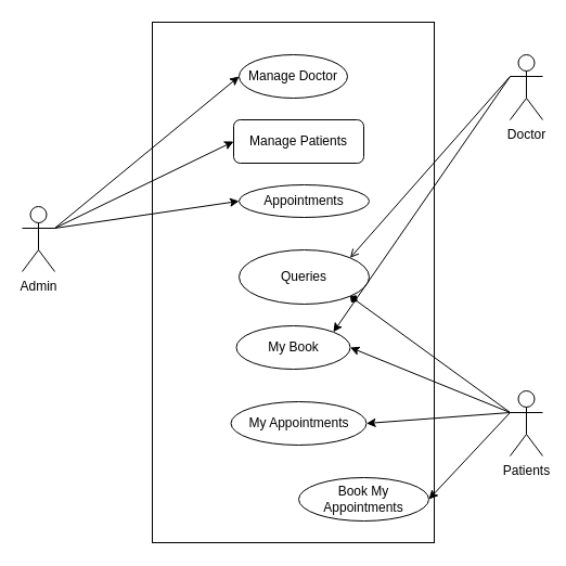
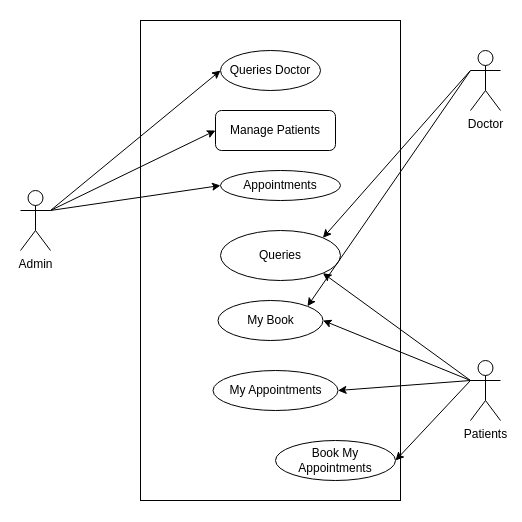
  <mxCell id="0" />
  <mxCell id="1" parent="0" />
  <mxCell id="2" value="" style="rounded=0;whiteSpace=wrap;html=1;" vertex="1" parent="1"><mxGeometry x="140" y="20" width="260" height="480" as="geometry" /></mxCell>
- <mxCell id="3" value="Manage Doctor" style="ellipse;whiteSpace=wrap;html=1;" vertex="1" parent="1"><mxGeometry x="220" y="50" width="100" height="40" as="geometry" /></mxCell>
+ <mxCell id="3" value="Queries Doctor" style="ellipse;whiteSpace=wrap;html=1;" vertex="1" parent="1"><mxGeometry x="220" y="50" width="100" height="40" as="geometry" /></mxCell>
  <mxCell id="4" value="Admin" style="shape=umlActor;verticalLabelPosition=bottom;verticalAlign=top;html=1;outlineConnect=0;" vertex="1" parent="1"><mxGeometry x="20" y="190" width="30" height="60" as="geometry" /></mxCell>
  <mxCell id="5" value="Doctor" style="shape=umlActor;verticalLabelPosition=bottom;verticalAlign=top;html=1;outlineConnect=0;" vertex="1" parent="1"><mxGeometry x="470" y="50" width="30" height="60" as="geometry" /></mxCell>
  <mxCell id="6" value="Patients" style="shape=umlActor;verticalLabelPosition=bottom;verticalAlign=top;html=1;outlineConnect=0;" vertex="1" parent="1"><mxGeometry x="470" y="360" width="30" height="60" as="geometry" /></mxCell>
  <mxCell id="7" value="Appointments" style="ellipse;whiteSpace=wrap;html=1;" vertex="1" parent="1"><mxGeometry x="220" y="170" width="120" height="30" as="geometry" /></mxCell>
  <mxCell id="8" value="Manage Patients" style="whiteSpace=wrap;html=1;rounded=1;" vertex="1" parent="1"><mxGeometry x="215" y="110" width="120" height="40" as="geometry" /></mxCell>
  <mxCell id="9" value="Queries" style="ellipse;whiteSpace=wrap;html=1;" vertex="1" parent="1"><mxGeometry x="220" y="230" width="120" height="50" as="geometry" /></mxCell>
  <mxCell id="10" value="Book My Appointments" style="ellipse;whiteSpace=wrap;html=1;" vertex="1" parent="1"><mxGeometry x="275" y="440" width="120" height="40" as="geometry" /></mxCell>
  <mxCell id="11" value="" style="endArrow=classic;html=1;entryX=1;entryY=0.5;entryDx=0;entryDy=0;exitX=0;exitY=0.333;exitDx=0;exitDy=0;exitPerimeter=0;" edge="1" parent="1" source="6" target="10"><mxGeometry width="50" height="50" relative="1" as="geometry"><mxPoint x="220" y="250" as="sourcePoint" /><mxPoint x="270" y="200" as="targetPoint" /></mxGeometry></mxCell>
  <mxCell id="12" value="My Appointments" style="ellipse;whiteSpace=wrap;html=1;" vertex="1" parent="1"><mxGeometry x="212.5" y="370" width="125" height="40" as="geometry" /></mxCell>
- <mxCell id="13" value="" style="endArrow=open;html=1;entryX=1;entryY=0;entryDx=0;entryDy=0;exitX=0;exitY=0.333;exitDx=0;exitDy=0;exitPerimeter=0;" edge="1" parent="1" source="5" target="9"><mxGeometry width="50" height="50" relative="1" as="geometry"><mxPoint x="220" y="250" as="sourcePoint" /><mxPoint x="270" y="200" as="targetPoint" /></mxGeometry></mxCell>
+ <mxCell id="13" value="" style="endArrow=classic;html=1;entryX=1;entryY=0;entryDx=0;entryDy=0;exitX=0;exitY=0.333;exitDx=0;exitDy=0;exitPerimeter=0;" edge="1" parent="1" source="5" target="9"><mxGeometry width="50" height="50" relative="1" as="geometry"><mxPoint x="220" y="250" as="sourcePoint" /><mxPoint x="270" y="200" as="targetPoint" /></mxGeometry></mxCell>
  <mxCell id="14" value="" style="endArrow=classic;html=1;entryX=1;entryY=0.5;entryDx=0;entryDy=0;" edge="1" parent="1" target="12"><mxGeometry width="50" height="50" relative="1" as="geometry"><mxPoint x="470" y="380" as="sourcePoint" /><mxPoint x="341" y="350" as="targetPoint" /></mxGeometry></mxCell>
  <mxCell id="15" value="My Book" style="ellipse;whiteSpace=wrap;html=1;" vertex="1" parent="1"><mxGeometry x="217.5" y="300" width="105" height="40" as="geometry" /></mxCell>
  <mxCell id="16" value="" style="endArrow=classic;html=1;entryX=1;entryY=0;entryDx=0;entryDy=0;" edge="1" parent="1" target="15"><mxGeometry width="50" height="50" relative="1" as="geometry"><mxPoint x="470" y="70" as="sourcePoint" /><mxPoint x="320" y="200" as="targetPoint" /></mxGeometry></mxCell>
  <mxCell id="17" value="" style="endArrow=classic;html=1;entryX=1;entryY=0.5;entryDx=0;entryDy=0;" edge="1" parent="1" target="15"><mxGeometry width="50" height="50" relative="1" as="geometry"><mxPoint x="470" y="380" as="sourcePoint" /><mxPoint x="320" y="200" as="targetPoint" /></mxGeometry></mxCell>
  <mxCell id="18" value="" style="endArrow=classic;html=1;entryX=0;entryY=0.5;entryDx=0;entryDy=0;exitX=1;exitY=0.333;exitDx=0;exitDy=0;exitPerimeter=0;" edge="1" parent="1" source="4" target="3"><mxGeometry width="50" height="50" relative="1" as="geometry"><mxPoint x="270" y="250" as="sourcePoint" /><mxPoint x="320" y="200" as="targetPoint" /></mxGeometry></mxCell>
  <mxCell id="19" value="" style="endArrow=classic;html=1;entryX=0;entryY=0.5;entryDx=0;entryDy=0;exitX=1;exitY=0.333;exitDx=0;exitDy=0;exitPerimeter=0;" edge="1" parent="1" source="4" target="8"><mxGeometry width="50" height="50" relative="1" as="geometry"><mxPoint x="50" y="220" as="sourcePoint" /><mxPoint x="320" y="200" as="targetPoint" /></mxGeometry></mxCell>
  <mxCell id="20" value="" style="endArrow=classic;html=1;entryX=0;entryY=0.5;entryDx=0;entryDy=0;exitX=1;exitY=0.333;exitDx=0;exitDy=0;exitPerimeter=0;" edge="1" parent="1" source="4" target="7"><mxGeometry width="50" height="50" relative="1" as="geometry"><mxPoint x="40" y="290" as="sourcePoint" /><mxPoint x="90" y="240" as="targetPoint" /></mxGeometry></mxCell>
- <mxCell id="21" value="" style="endArrow=diamond;html=1;exitX=0;exitY=0.333;exitDx=0;exitDy=0;exitPerimeter=0;entryX=1;entryY=1;entryDx=0;entryDy=0;" edge="1" parent="1" source="6" target="9"><mxGeometry width="50" height="50" relative="1" as="geometry"><mxPoint x="270" y="390" as="sourcePoint" /><mxPoint x="340" y="250" as="targetPoint" /></mxGeometry></mxCell>
+ <mxCell id="21" value="" style="endArrow=classic;html=1;exitX=0;exitY=0.333;exitDx=0;exitDy=0;exitPerimeter=0;entryX=1;entryY=1;entryDx=0;entryDy=0;" edge="1" parent="1" source="6" target="9"><mxGeometry width="50" height="50" relative="1" as="geometry"><mxPoint x="270" y="390" as="sourcePoint" /><mxPoint x="340" y="250" as="targetPoint" /></mxGeometry></mxCell>
